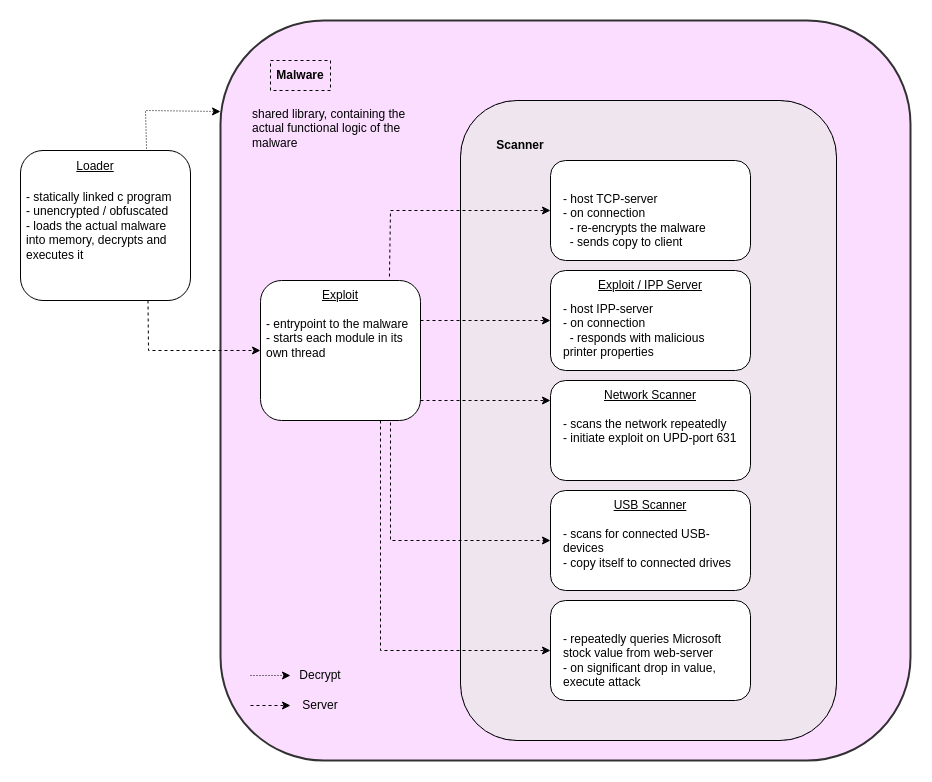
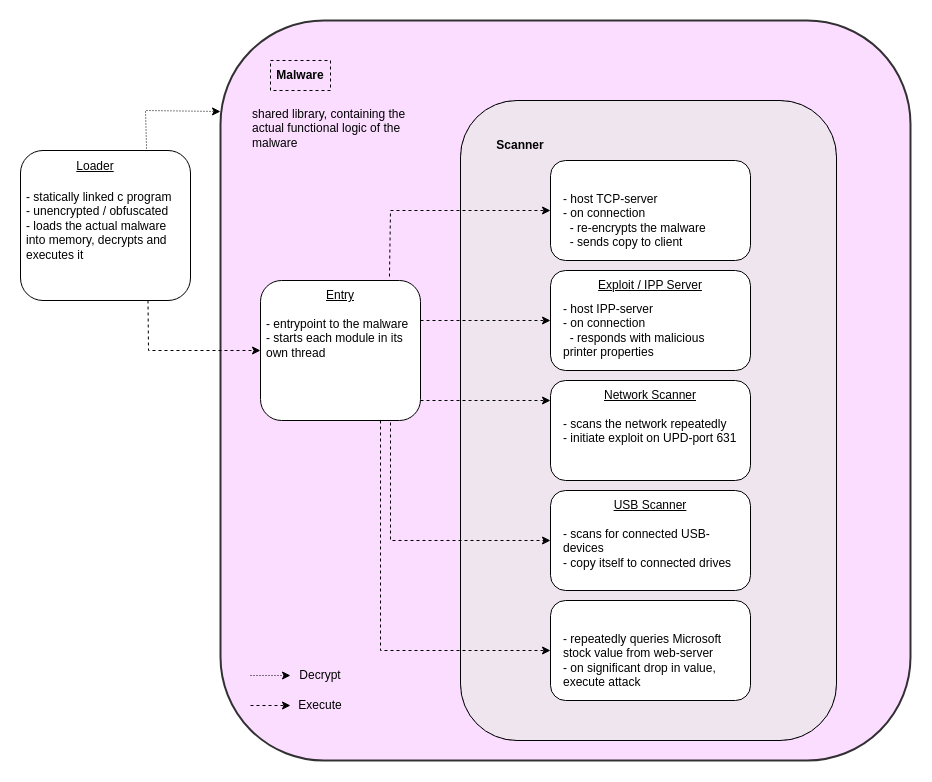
  <mxCell id="0" />
  <mxCell id="1" parent="0" />
  <mxCell id="2" value="" style="rounded=1;whiteSpace=wrap;html=1;strokeWidth=2;glass=0;shadow=0;fillStyle=solid;gradientDirection=radial;opacity=80;fillColor=#FAD6FF;" parent="1" vertex="1"><mxGeometry x="220" y="20" width="690" height="740" as="geometry" /></mxCell>
  <mxCell id="3" value="" style="group;dashed=1;perimeterSpacing=0;fillStyle=solid;gradientDirection=west;opacity=70;fillColor=#e8e8e8;strokeColor=#9673a6;rounded=1;glass=0;" parent="1" vertex="1" connectable="0"><mxGeometry x="460" y="100" width="376" height="640" as="geometry" /></mxCell>
  <mxCell id="4" value="" style="rounded=1;whiteSpace=wrap;html=1;fillColor=none;" parent="3" vertex="1"><mxGeometry width="376" height="640" as="geometry" /></mxCell>
  <mxCell id="5" value="&lt;b&gt;Scanner&lt;/b&gt;" style="text;html=1;align=center;verticalAlign=middle;whiteSpace=wrap;rounded=0;" parent="3" vertex="1"><mxGeometry x="30" y="25.6" width="60" height="38.4" as="geometry" /></mxCell>
  <mxCell id="6" value="" style="group" vertex="1" connectable="0" parent="3"><mxGeometry x="90" y="500" width="200" height="100.0" as="geometry" /></mxCell>
  <mxCell id="7" value="" style="rounded=1;whiteSpace=wrap;html=1;" vertex="1" parent="6"><mxGeometry width="200" height="100.0" as="geometry" /></mxCell>
  <mxCell id="8" value="&lt;div style=&quot;&quot;&gt;&lt;span style=&quot;background-color: initial;&quot;&gt;- repeatedly queries Microsoft stock value from web-server&lt;/span&gt;&lt;br&gt;&lt;/div&gt;&lt;div style=&quot;&quot;&gt;&lt;span style=&quot;background-color: initial;&quot;&gt;- on significant drop in value, execute attack&lt;/span&gt;&lt;/div&gt;" style="text;html=1;align=left;verticalAlign=middle;whiteSpace=wrap;rounded=0;" vertex="1" parent="6"><mxGeometry x="10.526" y="30" width="178.947" height="60" as="geometry" /></mxCell>
  <mxCell id="9" value="" style="group;strokeColor=none;" parent="1" vertex="1" connectable="0"><mxGeometry y="150" width="170" height="150" as="geometry" x="20" /></mxCell>
  <mxCell id="10" value="" style="rounded=1;whiteSpace=wrap;html=1;" parent="9" vertex="1"><mxGeometry width="170" height="150" as="geometry" /></mxCell>
  <mxCell id="11" value="&lt;u&gt;Loader&lt;/u&gt;" style="text;html=1;align=center;verticalAlign=middle;whiteSpace=wrap;rounded=0;strokeColor=none;perimeterSpacing=21;fillColor=none;" parent="9" vertex="1"><mxGeometry width="150" height="32.5" as="geometry" /></mxCell>
  <mxCell id="12" value="&lt;div&gt;&lt;span style=&quot;background-color: initial;&quot;&gt;- statically linked c program&lt;/span&gt;&lt;/div&gt;&lt;span style=&quot;background-color: initial;&quot;&gt;- unencrypted / obfuscated&amp;nbsp;&lt;/span&gt;&lt;div&gt;&lt;span style=&quot;background-color: initial;&quot;&gt;- loads the actual malware into memory, decrypts and executes it&amp;nbsp;&lt;/span&gt;&lt;/div&gt;" style="text;html=1;align=left;verticalAlign=top;whiteSpace=wrap;rounded=0;strokeColor=none;dashed=1;spacingLeft=4;spacingRight=4;" parent="9" vertex="1"><mxGeometry y="32.5" width="170" height="87.5" as="geometry" /></mxCell>
  <mxCell id="13" value="" style="endArrow=classic;html=1;rounded=0;entryX=0;entryY=0.123;entryDx=0;entryDy=0;entryPerimeter=0;dashed=1;dashPattern=1 2;exitX=0.766;exitY=0.255;exitDx=0;exitDy=0;exitPerimeter=0;" parent="1" source="11" target="2" edge="1"><mxGeometry width="50" height="50" relative="1" as="geometry"><mxPoint x="100" y="120" as="sourcePoint" /><mxPoint x="250" y="120" as="targetPoint" /><Array as="points"><mxPoint x="145" y="110" /></Array></mxGeometry></mxCell>
  <mxCell id="14" value="Malware" style="text;html=1;align=center;verticalAlign=middle;whiteSpace=wrap;rounded=0;strokeColor=default;dashed=1;fillColor=none;fontStyle=1" parent="1" vertex="1"><mxGeometry x="270" y="60" width="60" height="30" as="geometry" /></mxCell>
  <mxCell id="15" style="edgeStyle=orthogonalEdgeStyle;rounded=0;orthogonalLoop=1;jettySize=auto;html=1;exitX=0.75;exitY=1;exitDx=0;exitDy=0;entryX=0;entryY=0.5;entryDx=0;entryDy=0;dashed=1;" parent="1" source="34" target="18" edge="1"><mxGeometry relative="1" as="geometry"><Array as="points"><mxPoint x="390" y="420" /><mxPoint x="390" y="540" /></Array></mxGeometry></mxCell>
  <mxCell id="16" value="" style="group" parent="1" vertex="1" connectable="0"><mxGeometry x="550" y="490" width="200" height="100" as="geometry" /></mxCell>
  <mxCell id="17" value="" style="group" parent="16" vertex="1" connectable="0"><mxGeometry width="200" height="100.0" as="geometry" /></mxCell>
  <mxCell id="18" value="" style="rounded=1;whiteSpace=wrap;html=1;" parent="17" vertex="1"><mxGeometry width="200" height="100.0" as="geometry" /></mxCell>
  <mxCell id="19" value="&lt;u&gt;USB Scanner&lt;/u&gt;" style="text;html=1;align=center;verticalAlign=middle;whiteSpace=wrap;rounded=0;" parent="17" vertex="1"><mxGeometry width="200" height="30" as="geometry" /></mxCell>
  <mxCell id="20" value="&lt;div style=&quot;&quot;&gt;- scans for connected USB-devices&lt;/div&gt;&lt;div style=&quot;&quot;&gt;- copy itself to connected drives&lt;/div&gt;" style="text;html=1;align=left;verticalAlign=top;whiteSpace=wrap;rounded=0;" parent="17" vertex="1"><mxGeometry x="10.526" y="30" width="178.947" height="60" as="geometry" /></mxCell>
  <mxCell id="21" value="" style="group" parent="1" vertex="1" connectable="0"><mxGeometry x="550" y="270" width="200" height="100" as="geometry" /></mxCell>
  <mxCell id="22" value="" style="rounded=1;whiteSpace=wrap;html=1;" parent="21" vertex="1"><mxGeometry width="200" height="100.0" as="geometry" /></mxCell>
  <mxCell id="23" value="&lt;div style=&quot;&quot;&gt;&lt;span style=&quot;background-color: initial;&quot;&gt;- host IPP-server&lt;/span&gt;&lt;br&gt;&lt;/div&gt;&lt;div style=&quot;&quot;&gt;&lt;span style=&quot;background-color: initial;&quot;&gt;- on connection&lt;/span&gt;&lt;/div&gt;&lt;div style=&quot;&quot;&gt;&lt;span style=&quot;background-color: initial;&quot;&gt;&amp;nbsp; - responds with malicious printer properties&lt;/span&gt;&lt;br&gt;&lt;/div&gt;" style="text;html=1;align=left;verticalAlign=middle;whiteSpace=wrap;rounded=0;" parent="21" vertex="1"><mxGeometry x="10.526" y="30" width="178.947" height="60" as="geometry" /></mxCell>
  <mxCell id="24" value="&lt;u&gt;Exploit / IPP Server&lt;/u&gt;" style="text;html=1;align=center;verticalAlign=middle;whiteSpace=wrap;rounded=0;" parent="21" vertex="1"><mxGeometry width="200" height="30" as="geometry" /></mxCell>
  <mxCell id="25" value="" style="group" parent="1" vertex="1" connectable="0"><mxGeometry x="550" y="160" width="200" height="100.0" as="geometry" /></mxCell>
  <mxCell id="26" value="" style="rounded=1;whiteSpace=wrap;html=1;" parent="25" vertex="1"><mxGeometry width="200" height="100.0" as="geometry" /></mxCell>
  <mxCell id="27" value="&lt;div style=&quot;&quot;&gt;&lt;span style=&quot;background-color: initial;&quot;&gt;- host TCP-server&lt;/span&gt;&lt;br&gt;&lt;/div&gt;&lt;div style=&quot;&quot;&gt;&lt;span style=&quot;background-color: initial;&quot;&gt;- on connection&lt;/span&gt;&lt;/div&gt;&lt;div style=&quot;&quot;&gt;&lt;span style=&quot;background-color: initial;&quot;&gt;&amp;nbsp; - re-encrypts the malware&lt;/span&gt;&lt;/div&gt;&lt;div style=&quot;&quot;&gt;&lt;span style=&quot;background-color: initial;&quot;&gt;&amp;nbsp; - sends copy to client&lt;/span&gt;&lt;/div&gt;" style="text;html=1;align=left;verticalAlign=middle;whiteSpace=wrap;rounded=0;" parent="25" vertex="1"><mxGeometry x="10.526" y="30" width="178.947" height="60" as="geometry" /></mxCell>
  <mxCell id="28" value="" style="group" parent="1" vertex="1" connectable="0"><mxGeometry x="550" y="380" width="200" height="100" as="geometry" /></mxCell>
  <mxCell id="29" value="" style="rounded=1;whiteSpace=wrap;html=1;" parent="28" vertex="1"><mxGeometry width="200" height="100.0" as="geometry" /></mxCell>
  <mxCell id="30" value="&lt;u&gt;Network Scanner&lt;/u&gt;" style="text;html=1;align=center;verticalAlign=middle;whiteSpace=wrap;rounded=0;" parent="28" vertex="1"><mxGeometry width="200" height="30" as="geometry" /></mxCell>
  <mxCell id="31" value="&lt;div style=&quot;&quot;&gt;- scans the network repeatedly&lt;/div&gt;&lt;div style=&quot;&quot;&gt;- initiate exploit on UPD-port 631&lt;/div&gt;" style="text;html=1;align=left;verticalAlign=top;whiteSpace=wrap;rounded=0;" parent="28" vertex="1"><mxGeometry x="10.526" y="30" width="178.947" height="60" as="geometry" /></mxCell>
  <mxCell id="32" value="" style="endArrow=classic;html=1;rounded=0;exitX=0.75;exitY=1;exitDx=0;exitDy=0;entryX=0;entryY=0.5;entryDx=0;entryDy=0;dashed=1;" parent="1" source="10" target="34" edge="1"><mxGeometry width="50" height="50" relative="1" as="geometry"><mxPoint x="470" y="380" as="sourcePoint" /><mxPoint x="520" y="330" as="targetPoint" /><Array as="points"><mxPoint x="148" y="350" /></Array></mxGeometry></mxCell>
  <mxCell id="33" value="" style="group" parent="1" vertex="1" connectable="0"><mxGeometry x="260" y="280" width="160" height="140" as="geometry" /></mxCell>
  <mxCell id="34" value="" style="rounded=1;whiteSpace=wrap;html=1;" parent="33" vertex="1"><mxGeometry width="160" height="140" as="geometry" /></mxCell>
- <mxCell id="35" value="&lt;u&gt;Exploit&lt;/u&gt;" style="text;html=1;align=center;verticalAlign=middle;whiteSpace=wrap;rounded=0;" parent="33" vertex="1"><mxGeometry width="160" height="30" as="geometry" /></mxCell>
+ <mxCell id="35" value="&lt;u&gt;Entry&lt;/u&gt;" style="text;html=1;align=center;verticalAlign=middle;whiteSpace=wrap;rounded=0;" parent="33" vertex="1"><mxGeometry width="160" height="30" as="geometry" /></mxCell>
  <mxCell id="36" value="&lt;div&gt;- entrypoint to the malware&lt;/div&gt;- starts each module in its own thread" style="text;html=1;align=left;verticalAlign=top;whiteSpace=wrap;rounded=0;spacingLeft=4;spacingRight=4;" parent="33" vertex="1"><mxGeometry y="30" width="160" height="90" as="geometry" /></mxCell>
  <mxCell id="37" value="" style="endArrow=classic;html=1;rounded=0;entryX=0;entryY=0.5;entryDx=0;entryDy=0;dashed=1;" parent="1" target="22" edge="1"><mxGeometry width="50" height="50" relative="1" as="geometry"><mxPoint x="420" y="320" as="sourcePoint" /><mxPoint x="520" y="330" as="targetPoint" /></mxGeometry></mxCell>
  <mxCell id="38" value="" style="endArrow=classic;html=1;rounded=0;exitX=0.806;exitY=-0.133;exitDx=0;exitDy=0;entryX=0;entryY=0.5;entryDx=0;entryDy=0;dashed=1;exitPerimeter=0;" parent="1" source="35" target="26" edge="1"><mxGeometry width="50" height="50" relative="1" as="geometry"><mxPoint x="340" y="235.69" as="sourcePoint" /><mxPoint x="440" y="259.996" as="targetPoint" /><Array as="points"><mxPoint x="390" y="210" /></Array></mxGeometry></mxCell>
  <mxCell id="39" value="&lt;div&gt;shared library, containing the actual functional logic of the malware&lt;/div&gt;" style="text;html=1;align=left;verticalAlign=top;whiteSpace=wrap;rounded=0;" parent="1" vertex="1"><mxGeometry x="250" y="100" width="170" height="80" as="geometry" /></mxCell>
  <mxCell id="40" value="" style="endArrow=classic;html=1;rounded=0;entryX=0;entryY=0.4;entryDx=0;entryDy=0;entryPerimeter=0;dashed=1;" parent="1" edge="1"><mxGeometry width="50" height="50" relative="1" as="geometry"><mxPoint x="420" y="400" as="sourcePoint" /><mxPoint x="550" y="400" as="targetPoint" /></mxGeometry></mxCell>
  <mxCell id="41" style="edgeStyle=orthogonalEdgeStyle;rounded=0;orthogonalLoop=1;jettySize=auto;html=1;exitX=0.75;exitY=1;exitDx=0;exitDy=0;entryX=0;entryY=0.5;entryDx=0;entryDy=0;dashed=1;" edge="1" parent="1" source="34" target="7"><mxGeometry relative="1" as="geometry" /></mxCell>
  <mxCell id="42" value="" style="group" vertex="1" connectable="0" parent="1"><mxGeometry x="250" y="660" width="100" height="60" as="geometry" /></mxCell>
  <mxCell id="43" value="" style="endArrow=classic;html=1;rounded=0;dashed=1;dashPattern=1 2;" parent="42" target="44" edge="1"><mxGeometry width="50" height="50" relative="1" as="geometry"><mxPoint y="15" as="sourcePoint" /><mxPoint x="70" y="15" as="targetPoint" /></mxGeometry></mxCell>
  <mxCell id="44" value="Decrypt" style="text;html=1;align=center;verticalAlign=middle;whiteSpace=wrap;rounded=0;" parent="42" vertex="1"><mxGeometry x="40" width="60" height="30" as="geometry" /></mxCell>
  <mxCell id="45" value="" style="endArrow=classic;html=1;rounded=0;dashed=1;" parent="42" target="46" edge="1"><mxGeometry width="50" height="50" relative="1" as="geometry"><mxPoint y="45" as="sourcePoint" /><mxPoint x="70" y="45" as="targetPoint" /></mxGeometry></mxCell>
- <mxCell id="46" value="Server" style="text;html=1;align=center;verticalAlign=middle;whiteSpace=wrap;rounded=0;" parent="42" vertex="1"><mxGeometry x="40" y="30" width="60" height="30" as="geometry" /></mxCell>
+ <mxCell id="46" value="Execute" style="text;html=1;align=center;verticalAlign=middle;whiteSpace=wrap;rounded=0;" parent="42" vertex="1"><mxGeometry x="40" y="30" width="60" height="30" as="geometry" /></mxCell>
